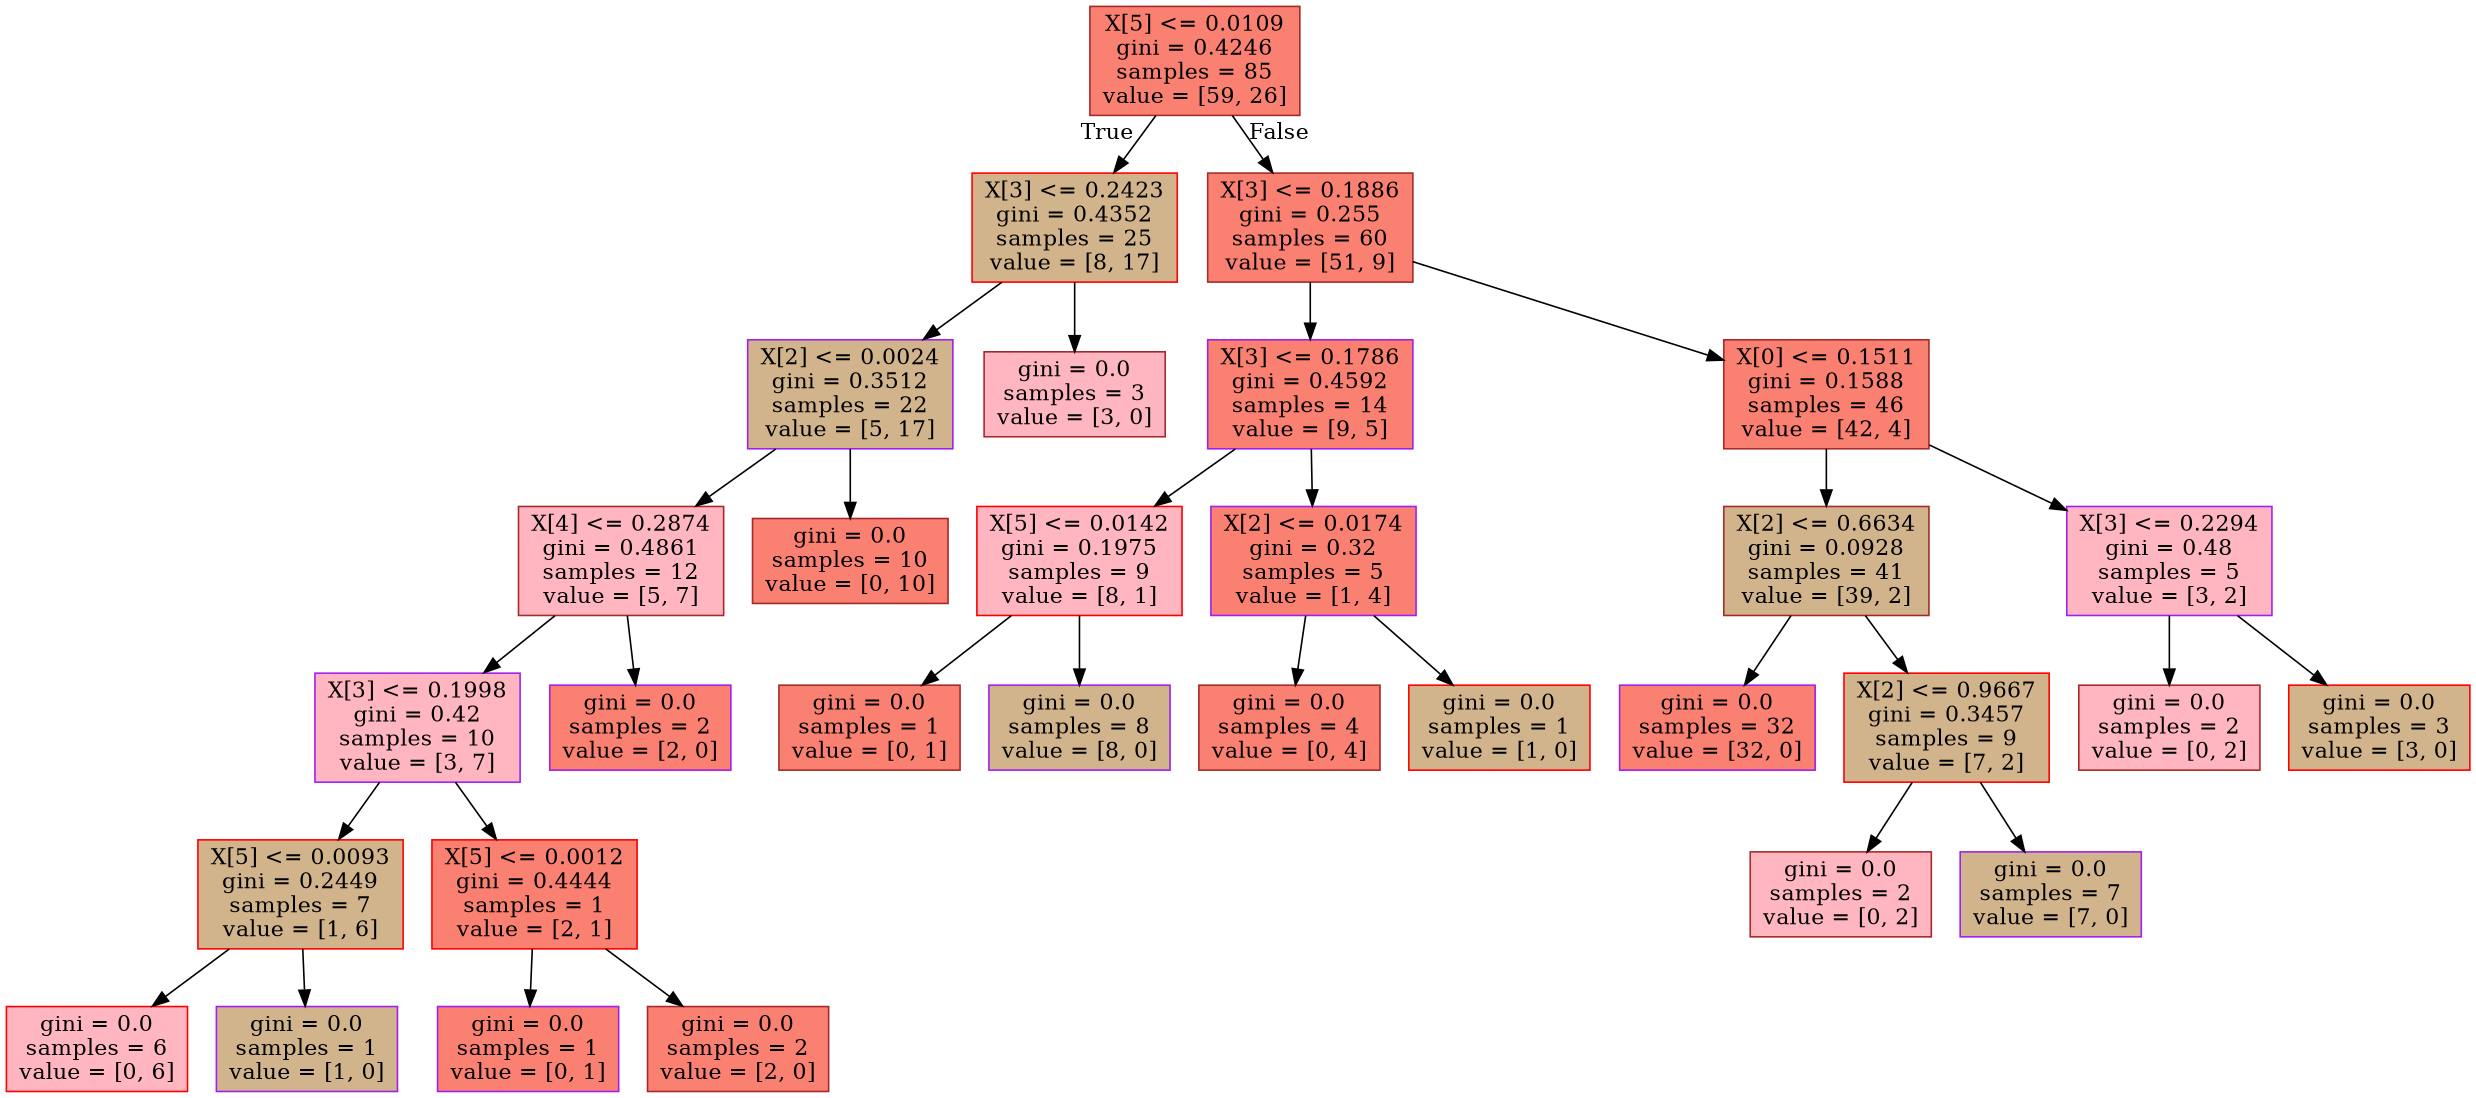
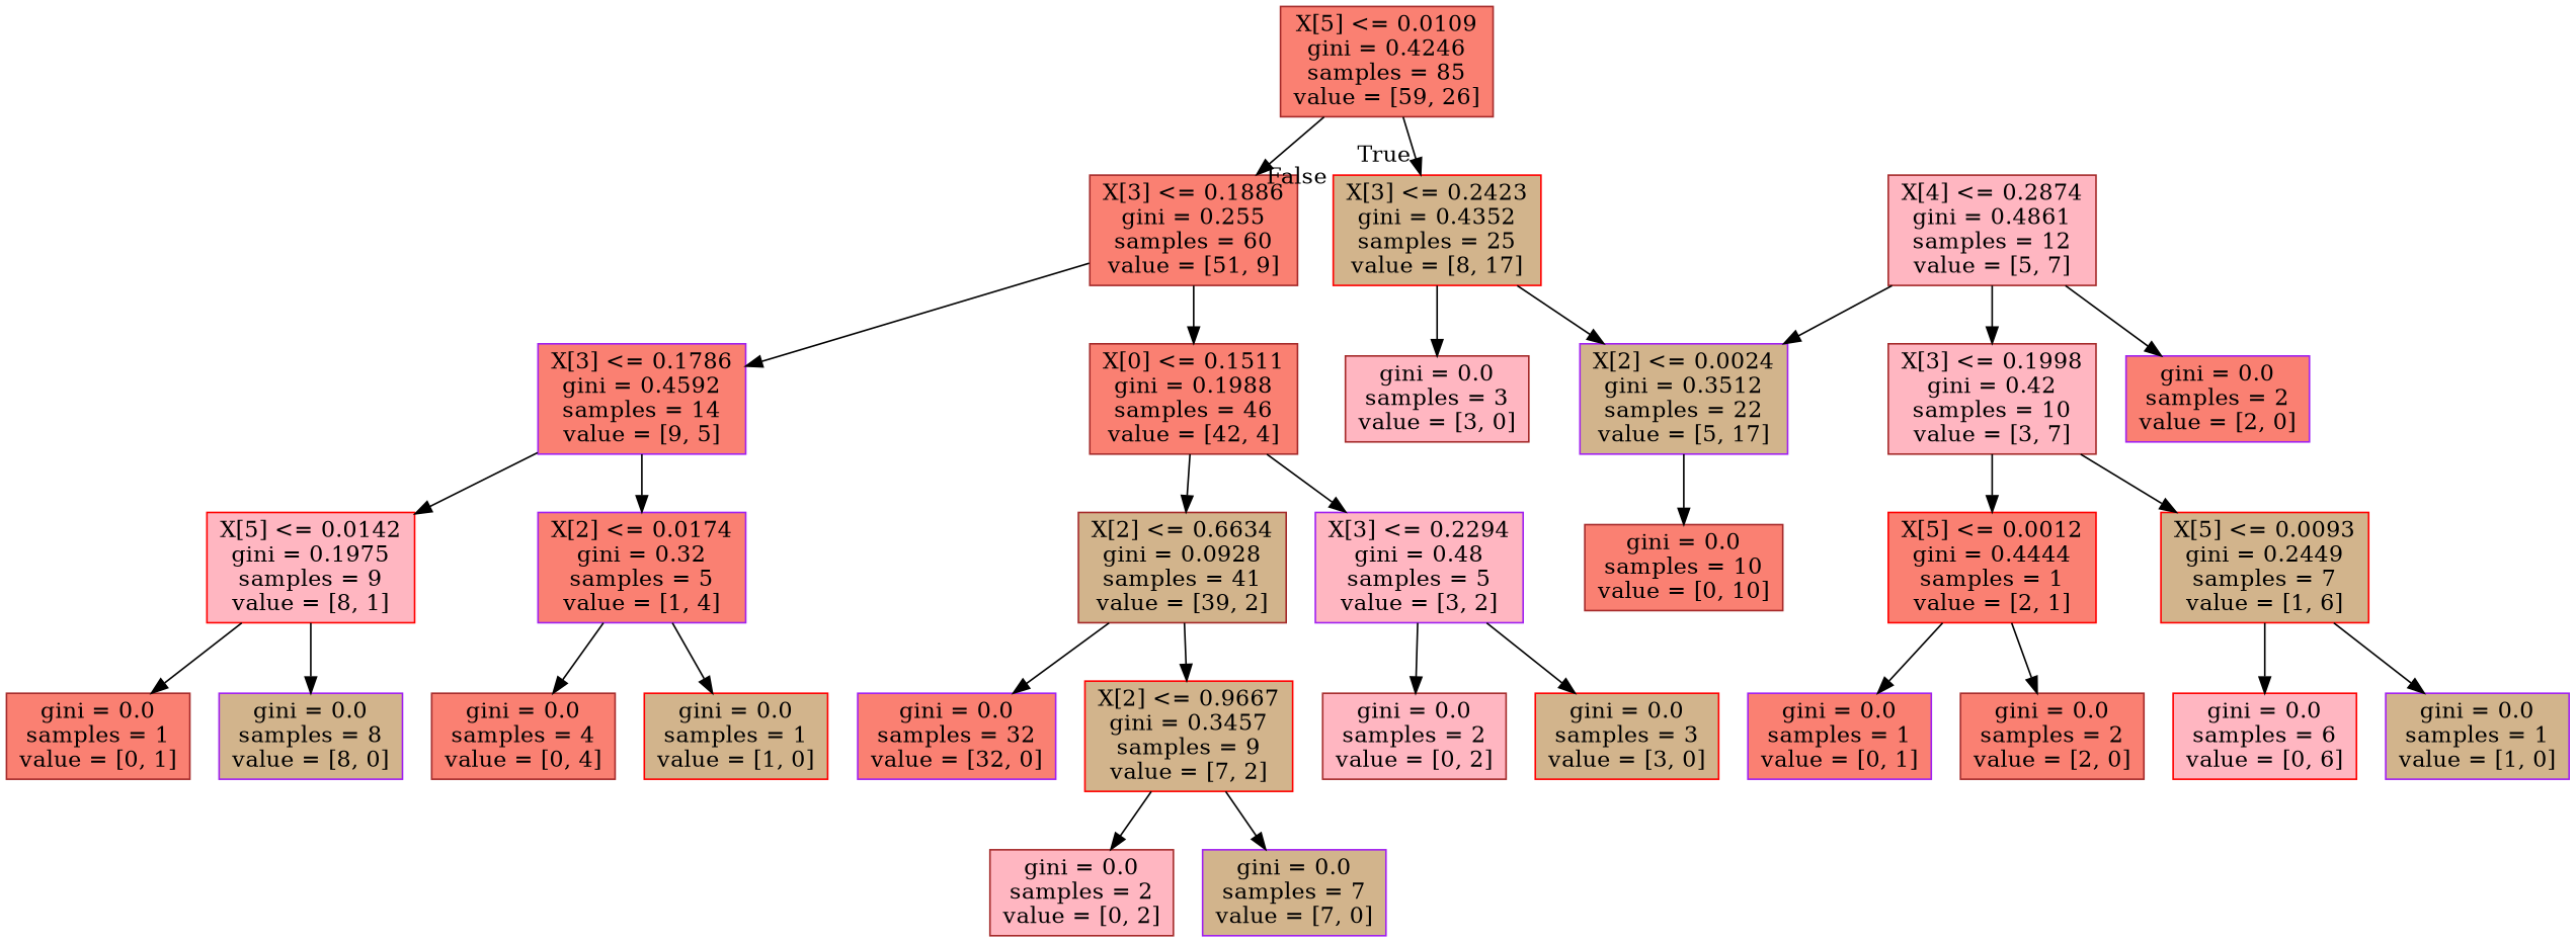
  digraph {
    fontname="DejaVu Serif"
    node [color=brown fillcolor=salmon fontname="DejaVu Serif" shape=box style=filled]
    edge [fontname="DejaVu Serif"]
    n1 [label="X[5] <= 0.0109\ngini = 0.4246\nsamples = 85\nvalue = [59, 26]"]
    n2 [color=red fillcolor=tan label="X[3] <= 0.2423\ngini = 0.4352\nsamples = 25\nvalue = [8, 17]"]
    n3 [label="X[3] <= 0.1886\ngini = 0.255\nsamples = 60\nvalue = [51, 9]"]
    n4 [color=purple fillcolor=tan label="X[2] <= 0.0024\ngini = 0.3512\nsamples = 22\nvalue = [5, 17]"]
    n5 [fillcolor=lightpink label="gini = 0.0\nsamples = 3\nvalue = [3, 0]"]
    n6 [color=purple label="X[3] <= 0.1786\ngini = 0.4592\nsamples = 14\nvalue = [9, 5]"]
-   n7 [label="X[0] <= 0.1511\ngini = 0.1588\nsamples = 46\nvalue = [42, 4]"]
+   n7 [label="X[0] <= 0.1511\ngini = 0.1988\nsamples = 46\nvalue = [42, 4]"]
    n8 [fillcolor=lightpink label="X[4] <= 0.2874\ngini = 0.4861\nsamples = 12\nvalue = [5, 7]"]
    n9 [label="gini = 0.0\nsamples = 10\nvalue = [0, 10]"]
-   n10 [color=purple fillcolor=lightpink label="X[3] <= 0.1998\ngini = 0.42\nsamples = 10\nvalue = [3, 7]"]
+   n10 [fillcolor=lightpink label="X[3] <= 0.1998\ngini = 0.42\nsamples = 10\nvalue = [3, 7]"]
    n11 [color=purple label="gini = 0.0\nsamples = 2\nvalue = [2, 0]"]
    n12 [color=red fillcolor=tan label="X[5] <= 0.0093\ngini = 0.2449\nsamples = 7\nvalue = [1, 6]"]
    n13 [color=red label="X[5] <= 0.0012\ngini = 0.4444\nsamples = 1\nvalue = [2, 1]"]
    n14 [color=red fillcolor=lightpink label="gini = 0.0\nsamples = 6\nvalue = [0, 6]"]
    n15 [color=purple fillcolor=tan label="gini = 0.0\nsamples = 1\nvalue = [1, 0]"]
    n16 [color=purple label="gini = 0.0\nsamples = 1\nvalue = [0, 1]"]
    n17 [label="gini = 0.0\nsamples = 2\nvalue = [2, 0]"]
    n18 [color=red fillcolor=lightpink label="X[5] <= 0.0142\ngini = 0.1975\nsamples = 9\nvalue = [8, 1]"]
    n19 [color=purple label="X[2] <= 0.0174\ngini = 0.32\nsamples = 5\nvalue = [1, 4]"]
    n20 [fillcolor=tan label="X[2] <= 0.6634\ngini = 0.0928\nsamples = 41\nvalue = [39, 2]"]
    n21 [color=purple fillcolor=lightpink label="X[3] <= 0.2294\ngini = 0.48\nsamples = 5\nvalue = [3, 2]"]
    n22 [label="gini = 0.0\nsamples = 1\nvalue = [0, 1]"]
    n23 [color=purple fillcolor=tan label="gini = 0.0\nsamples = 8\nvalue = [8, 0]"]
    n24 [label="gini = 0.0\nsamples = 4\nvalue = [0, 4]"]
    n25 [color=red fillcolor=tan label="gini = 0.0\nsamples = 1\nvalue = [1, 0]"]
    n26 [color=purple label="gini = 0.0\nsamples = 32\nvalue = [32, 0]"]
    n27 [color=red fillcolor=tan label="X[2] <= 0.9667\ngini = 0.3457\nsamples = 9\nvalue = [7, 2]"]
    n28 [fillcolor=lightpink label="gini = 0.0\nsamples = 2\nvalue = [0, 2]"]
    n29 [color=red fillcolor=tan label="gini = 0.0\nsamples = 3\nvalue = [3, 0]"]
    n30 [fillcolor=lightpink label="gini = 0.0\nsamples = 2\nvalue = [0, 2]"]
    n31 [color=purple fillcolor=tan label="gini = 0.0\nsamples = 7\nvalue = [7, 0]"]
    n1 -> n2 [headlabel=True labelangle=45 labeldistance=2.5]
    n1 -> n3 [headlabel=False labelangle=-45 labeldistance=2.5]
    n2 -> n4
    n2 -> n5
    n3 -> n6
    n3 -> n7
-   n4 -> n8
+   n8 -> n4
    n4 -> n9
    n6 -> n18
    n6 -> n19
    n7 -> n20
    n7 -> n21
    n8 -> n10
    n8 -> n11
    n10 -> n12
    n10 -> n13
    n12 -> n14
    n12 -> n15
    n13 -> n16
    n13 -> n17
    n18 -> n22
    n18 -> n23
    n19 -> n24
    n19 -> n25
    n20 -> n26
    n20 -> n27
    n21 -> n28
    n21 -> n29
    n27 -> n30
    n27 -> n31
  }
